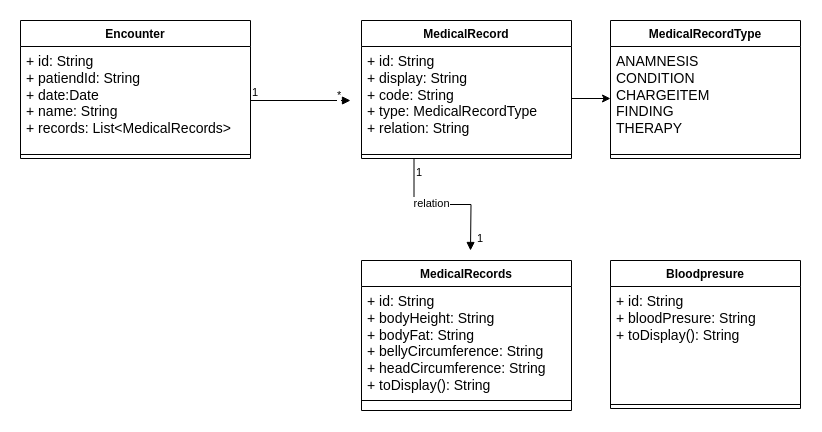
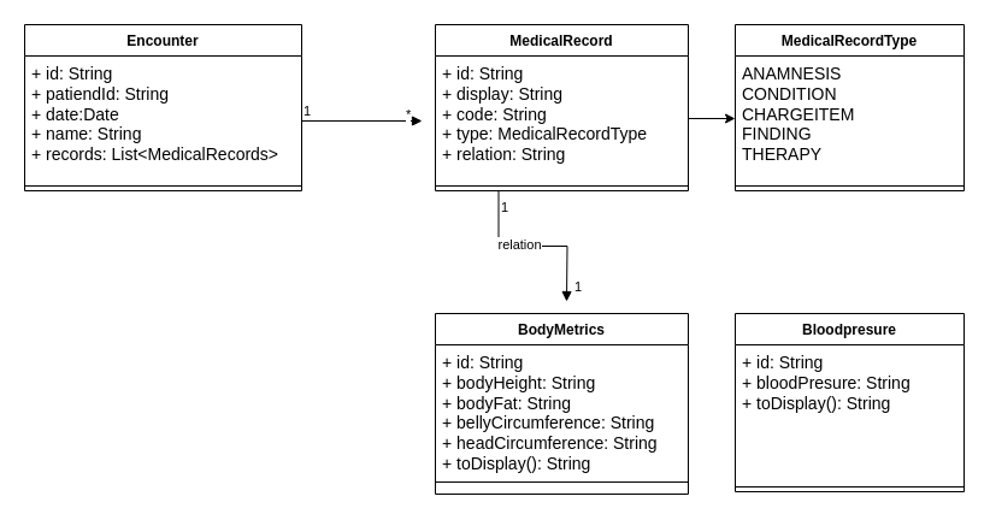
  <mxCell id="0" />
  <mxCell id="1" parent="0" />
  <mxCell id="2" value="MedicalRecord&lt;br&gt;" style="swimlane;fontStyle=1;align=center;verticalAlign=top;childLayout=stackLayout;horizontal=1;startSize=26;horizontalStack=0;resizeParent=1;resizeParentMax=0;resizeLast=0;collapsible=1;marginBottom=0;whiteSpace=wrap;html=1;" parent="1" vertex="1"><mxGeometry x="361" y="20" width="210" height="138" as="geometry" /></mxCell>
  <mxCell id="3" value="&lt;font style=&quot;font-size: 14px;&quot;&gt;+ id: String&lt;br&gt;+ display: String&lt;br&gt;+ code: String&lt;br&gt;+ type: MedicalRecordType&lt;br&gt;+ relation: String&lt;br&gt;&lt;/font&gt;" style="text;strokeColor=none;fillColor=none;align=left;verticalAlign=top;spacingLeft=4;spacingRight=4;overflow=hidden;rotatable=0;points=[[0,0.5],[1,0.5]];portConstraint=eastwest;whiteSpace=wrap;html=1;" parent="2" vertex="1"><mxGeometry y="26" width="210" height="104" as="geometry" /></mxCell>
  <mxCell id="4" value="" style="line;strokeWidth=1;fillColor=none;align=left;verticalAlign=middle;spacingTop=-1;spacingLeft=3;spacingRight=3;rotatable=0;labelPosition=right;points=[];portConstraint=eastwest;strokeColor=inherit;" parent="2" vertex="1"><mxGeometry y="130" width="210" height="8" as="geometry" /></mxCell>
  <mxCell id="5" value="Encounter" style="swimlane;fontStyle=1;align=center;verticalAlign=top;childLayout=stackLayout;horizontal=1;startSize=26;horizontalStack=0;resizeParent=1;resizeParentMax=0;resizeLast=0;collapsible=1;marginBottom=0;whiteSpace=wrap;html=1;" parent="1" vertex="1"><mxGeometry x="20" y="20" width="230" height="138" as="geometry" /></mxCell>
  <mxCell id="6" value="&lt;font style=&quot;font-size: 14px;&quot;&gt;+ id: String&lt;br&gt;+ patiendId: String&lt;br&gt;+ date:Date&lt;br&gt;+ name: String&lt;br&gt;+ records: List&amp;lt;MedicalRecords&amp;gt;&lt;br&gt;&lt;br&gt;&lt;/font&gt;" style="text;strokeColor=none;fillColor=none;align=left;verticalAlign=top;spacingLeft=4;spacingRight=4;overflow=hidden;rotatable=0;points=[[0,0.5],[1,0.5]];portConstraint=eastwest;whiteSpace=wrap;html=1;" parent="5" vertex="1"><mxGeometry y="26" width="230" height="104" as="geometry" /></mxCell>
  <mxCell id="7" value="" style="line;strokeWidth=1;fillColor=none;align=left;verticalAlign=middle;spacingTop=-1;spacingLeft=3;spacingRight=3;rotatable=0;labelPosition=right;points=[];portConstraint=eastwest;strokeColor=inherit;" parent="5" vertex="1"><mxGeometry y="130" width="230" height="8" as="geometry" /></mxCell>
  <mxCell id="8" value="" style="endArrow=block;endFill=1;html=1;edgeStyle=orthogonalEdgeStyle;align=left;verticalAlign=top;rounded=0;" parent="1" edge="1"><mxGeometry x="-1" relative="1" as="geometry"><mxPoint x="250" y="100" as="sourcePoint" /><mxPoint x="350" y="100" as="targetPoint" /></mxGeometry></mxCell>
  <mxCell id="9" value="1" style="edgeLabel;resizable=0;html=1;align=left;verticalAlign=bottom;" parent="8" connectable="0" vertex="1"><mxGeometry x="-1" relative="1" as="geometry" /></mxCell>
  <mxCell id="10" value="*" style="edgeLabel;resizable=0;html=1;align=left;verticalAlign=bottom;" parent="1" connectable="0" vertex="1"><mxGeometry x="260" y="120" as="geometry"><mxPoint x="75" y="-17" as="offset" /></mxGeometry></mxCell>
- <mxCell id="11" value="MedicalRecords" style="swimlane;fontStyle=1;align=center;verticalAlign=top;childLayout=stackLayout;horizontal=1;startSize=26;horizontalStack=0;resizeParent=1;resizeParentMax=0;resizeLast=0;collapsible=1;marginBottom=0;whiteSpace=wrap;html=1;" parent="1" vertex="1"><mxGeometry x="361" y="260" width="210" height="150" as="geometry" /></mxCell>
+ <mxCell id="11" value="BodyMetrics" style="swimlane;fontStyle=1;align=center;verticalAlign=top;childLayout=stackLayout;horizontal=1;startSize=26;horizontalStack=0;resizeParent=1;resizeParentMax=0;resizeLast=0;collapsible=1;marginBottom=0;whiteSpace=wrap;html=1;" parent="1" vertex="1"><mxGeometry x="361" y="260" width="210" height="150" as="geometry" /></mxCell>
  <mxCell id="12" value="&lt;font style=&quot;font-size: 14px;&quot;&gt;+ id: String&lt;br&gt;+ bodyHeight: String&lt;br&gt;+ bodyFat: String&lt;br&gt;+ bellyCircumference&lt;span style=&quot;background-color: initial;&quot;&gt;: String&lt;/span&gt;&lt;br&gt;+ headCircumference&lt;span style=&quot;background-color: initial;&quot;&gt;: String&lt;br&gt;&lt;/span&gt;+ toDisplay(): String&lt;br&gt;&lt;/font&gt;" style="text;strokeColor=none;fillColor=none;align=left;verticalAlign=top;spacingLeft=4;spacingRight=4;overflow=hidden;rotatable=0;points=[[0,0.5],[1,0.5]];portConstraint=eastwest;whiteSpace=wrap;html=1;" parent="11" vertex="1"><mxGeometry y="26" width="210" height="104" as="geometry" /></mxCell>
  <mxCell id="13" value="" style="line;strokeWidth=1;fillColor=none;align=left;verticalAlign=middle;spacingTop=-1;spacingLeft=3;spacingRight=3;rotatable=0;labelPosition=right;points=[];portConstraint=eastwest;strokeColor=inherit;" parent="11" vertex="1"><mxGeometry y="130" width="210" height="20" as="geometry" /></mxCell>
  <mxCell id="14" value="" style="endArrow=block;endFill=1;html=1;edgeStyle=orthogonalEdgeStyle;align=left;verticalAlign=top;rounded=0;exitX=0.25;exitY=1;exitDx=0;exitDy=0;" parent="1" source="2" edge="1"><mxGeometry x="-1" relative="1" as="geometry"><mxPoint x="310" y="300" as="sourcePoint" /><mxPoint x="470" y="250" as="targetPoint" /></mxGeometry></mxCell>
  <mxCell id="15" value="1" style="edgeLabel;resizable=0;html=1;align=left;verticalAlign=bottom;" parent="14" connectable="0" vertex="1"><mxGeometry x="-1" relative="1" as="geometry"><mxPoint y="22" as="offset" /></mxGeometry></mxCell>
  <mxCell id="16" value="relation" style="edgeLabel;html=1;align=center;verticalAlign=middle;resizable=0;points=[];" parent="14" vertex="1" connectable="0"><mxGeometry x="-0.152" y="2" relative="1" as="geometry"><mxPoint as="offset" /></mxGeometry></mxCell>
  <mxCell id="17" value="1" style="edgeLabel;resizable=0;html=1;align=left;verticalAlign=bottom;" parent="1" connectable="0" vertex="1"><mxGeometry x="423.5" y="190" as="geometry"><mxPoint x="51" y="56" as="offset" /></mxGeometry></mxCell>
  <mxCell id="18" value="Bloodpresure" style="swimlane;fontStyle=1;align=center;verticalAlign=top;childLayout=stackLayout;horizontal=1;startSize=26;horizontalStack=0;resizeParent=1;resizeParentMax=0;resizeLast=0;collapsible=1;marginBottom=0;whiteSpace=wrap;html=1;" parent="1" vertex="1"><mxGeometry x="610" y="260" width="190" height="148" as="geometry" /></mxCell>
  <mxCell id="19" value="&lt;font style=&quot;font-size: 14px;&quot;&gt;+ id: String&lt;br&gt;+ bloodPresure: String&lt;br&gt;+ toDisplay(): String&lt;br&gt;&lt;/font&gt;" style="text;strokeColor=none;fillColor=none;align=left;verticalAlign=top;spacingLeft=4;spacingRight=4;overflow=hidden;rotatable=0;points=[[0,0.5],[1,0.5]];portConstraint=eastwest;whiteSpace=wrap;html=1;" parent="18" vertex="1"><mxGeometry y="26" width="190" height="114" as="geometry" /></mxCell>
  <mxCell id="20" value="" style="line;strokeWidth=1;fillColor=none;align=left;verticalAlign=middle;spacingTop=-1;spacingLeft=3;spacingRight=3;rotatable=0;labelPosition=right;points=[];portConstraint=eastwest;strokeColor=inherit;" parent="18" vertex="1"><mxGeometry y="140" width="190" height="8" as="geometry" /></mxCell>
  <mxCell id="21" value="MedicalRecordType" style="swimlane;fontStyle=1;align=center;verticalAlign=top;childLayout=stackLayout;horizontal=1;startSize=26;horizontalStack=0;resizeParent=1;resizeParentMax=0;resizeLast=0;collapsible=1;marginBottom=0;whiteSpace=wrap;html=1;" vertex="1" parent="1"><mxGeometry x="610" y="20" width="190" height="138" as="geometry" /></mxCell>
  <mxCell id="22" value="&lt;font style=&quot;font-size: 14px;&quot;&gt;ANAMNESIS&lt;br&gt;CONDITION&lt;br&gt;CHARGEITEM&lt;br&gt;FINDING&lt;br&gt;THERAPY&lt;br&gt;&lt;/font&gt;" style="text;strokeColor=none;fillColor=none;align=left;verticalAlign=top;spacingLeft=4;spacingRight=4;overflow=hidden;rotatable=0;points=[[0,0.5],[1,0.5]];portConstraint=eastwest;whiteSpace=wrap;html=1;" vertex="1" parent="21"><mxGeometry y="26" width="190" height="104" as="geometry" /></mxCell>
  <mxCell id="23" value="" style="line;strokeWidth=1;fillColor=none;align=left;verticalAlign=middle;spacingTop=-1;spacingLeft=3;spacingRight=3;rotatable=0;labelPosition=right;points=[];portConstraint=eastwest;strokeColor=inherit;" vertex="1" parent="21"><mxGeometry y="130" width="190" height="8" as="geometry" /></mxCell>
  <mxCell id="24" value="" style="edgeStyle=orthogonalEdgeStyle;rounded=0;orthogonalLoop=1;jettySize=auto;html=1;" edge="1" parent="1" source="3" target="22"><mxGeometry relative="1" as="geometry" /></mxCell>
